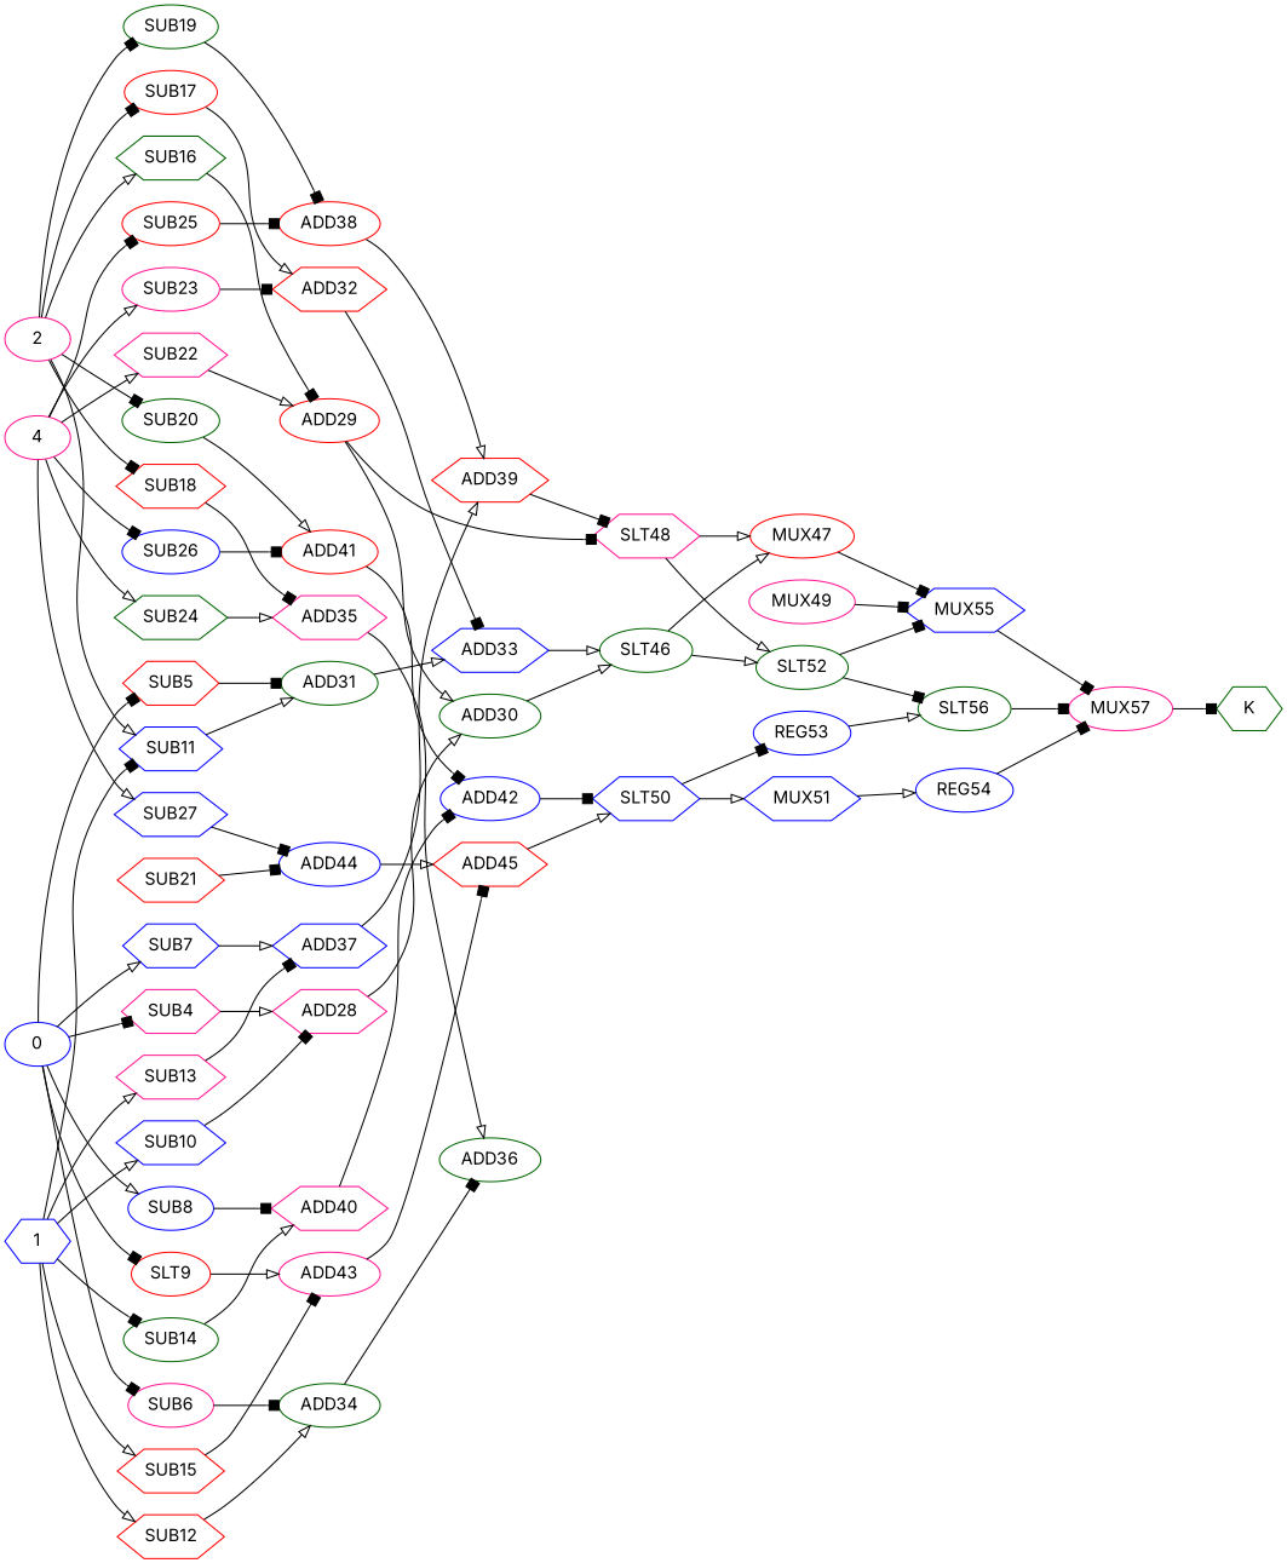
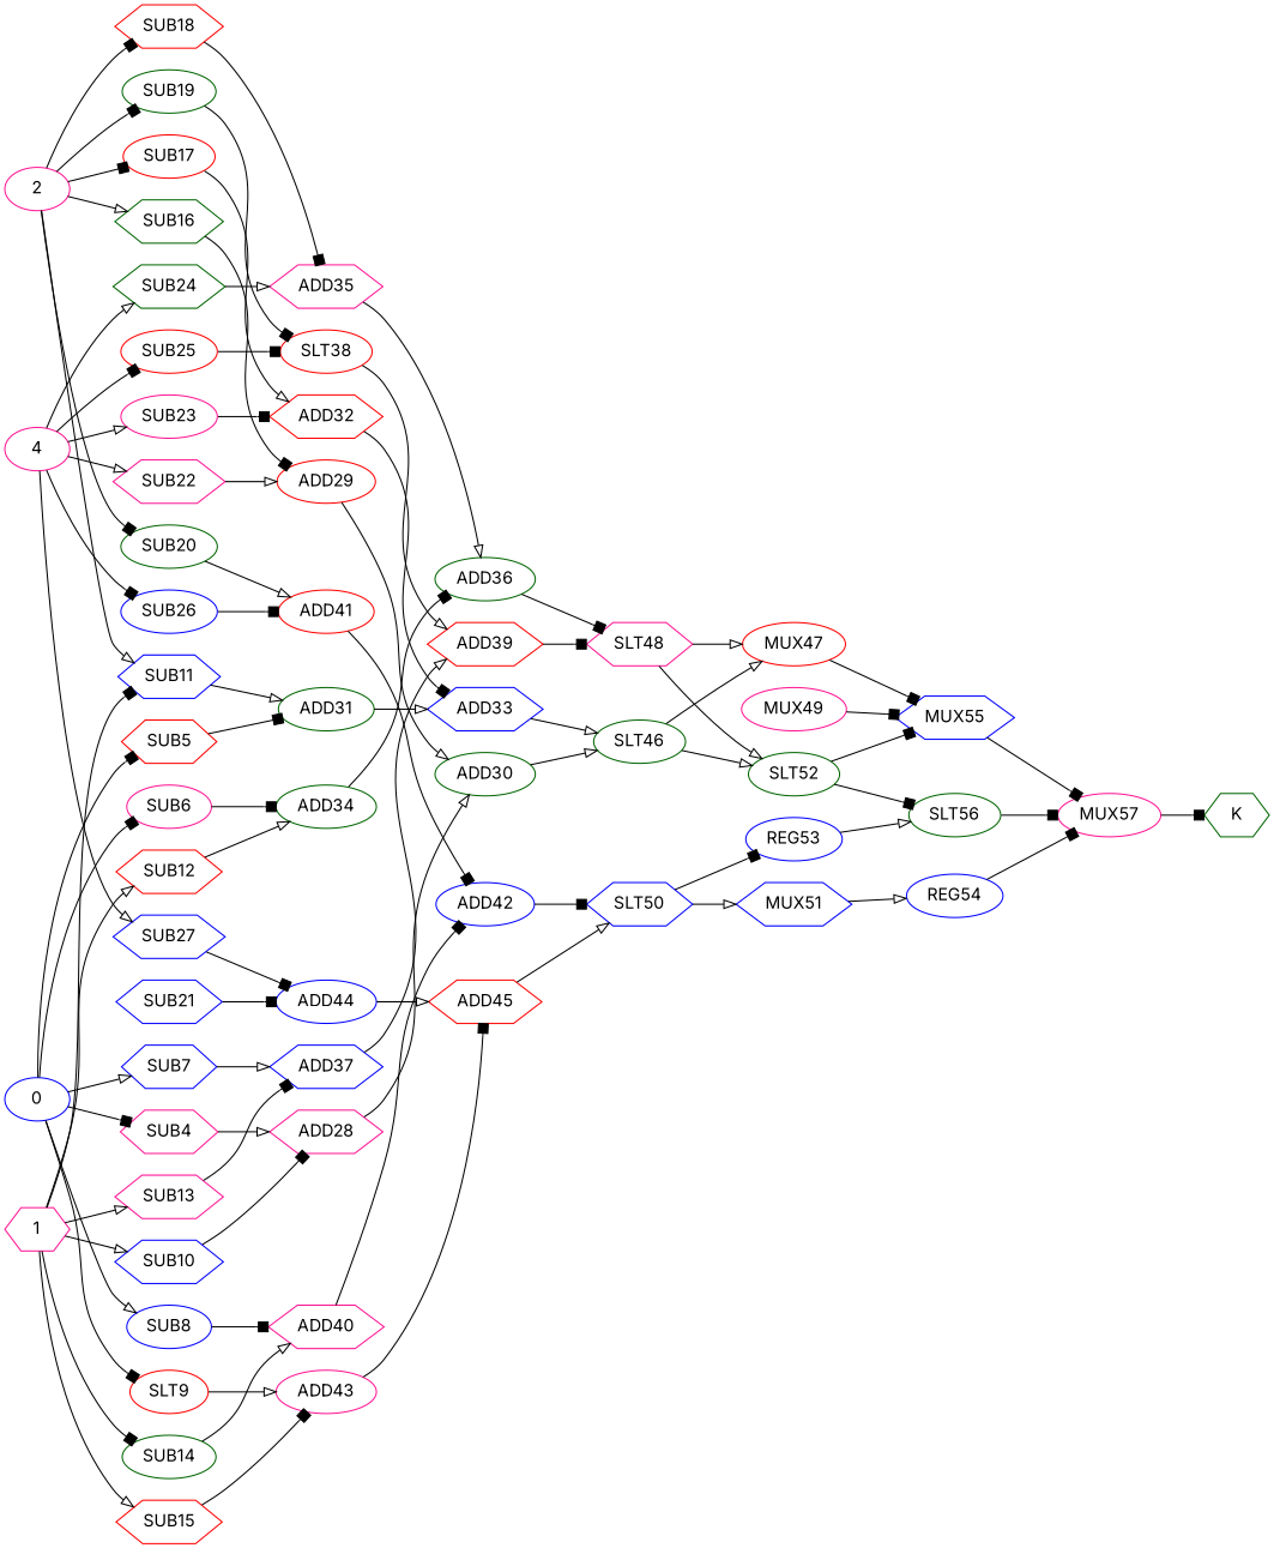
  strict digraph {
    fontname=Inter
    rankdir=LR
    node [color=blue fontname=Inter shape=ellipse]
    edge [arrowhead=box fontname=Inter]
    n1 [color=deeppink label=SUB4 shape=hexagon]
    n2 [color=deeppink label=ADD28 shape=hexagon]
    0
    n4 [color=red label=SUB5 shape=hexagon]
    n5 [color=deeppink label=SUB6]
    n6 [label=SUB7 shape=hexagon]
    n7 [label=SUB8]
    n8 [color=red label=SLT9]
    n9 [color=darkgreen label=ADD31]
    n10 [color=darkgreen label=ADD34]
    n11 [label=ADD37 shape=hexagon]
    n12 [color=deeppink label=ADD40 shape=hexagon]
    n13 [color=deeppink label=ADD43]
    n14 [color=darkgreen label=ADD30]
    n15 [label=ADD33 shape=hexagon]
    n16 [color=darkgreen label=ADD36]
    n17 [color=red label=ADD39 shape=hexagon]
    n18 [label=ADD42]
    n19 [color=red label=ADD45 shape=hexagon]
    n20 [label=SUB10 shape=hexagon]
-   1 [shape=hexagon]
+   1 [color=deeppink shape=hexagon]
    n22 [label=SUB11 shape=hexagon]
    n23 [color=red label=SUB12 shape=hexagon]
    n24 [color=deeppink label=SUB13 shape=hexagon]
    n25 [color=darkgreen label=SUB14]
    n26 [color=red label=SUB15 shape=hexagon]
    n27 [color=darkgreen label=SUB16 shape=hexagon]
    n28 [color=red label=ADD29]
    2 [color=deeppink]
    n30 [color=red label=SUB17]
    n31 [color=red label=SUB18 shape=hexagon]
    n32 [color=darkgreen label=SUB19]
    n33 [color=darkgreen label=SUB20]
    n34 [color=red label=ADD32 shape=hexagon]
    n35 [color=deeppink label=ADD35 shape=hexagon]
-   n36 [color=red label=ADD38]
+   n36 [color=red label=SLT38]
    n37 [color=red label=ADD41]
-   n38 [color=red label=SUB21 shape=hexagon]
+   n38 [label=SUB21 shape=hexagon]
    n39 [label=ADD44]
    n40 [color=deeppink label=SUB22 shape=hexagon]
    n41 [color=deeppink label=4]
    n42 [color=deeppink label=SUB23]
    n43 [color=darkgreen label=SUB24 shape=hexagon]
    n44 [color=red label=SUB25]
    n45 [label=SUB26]
    n46 [label=SUB27 shape=hexagon]
    n47 [color=darkgreen label=SLT46]
    n48 [color=red label=MUX47]
    n49 [color=darkgreen label=SLT52]
    n50 [color=deeppink label=SLT48 shape=hexagon]
    n51 [label=SLT50 shape=hexagon]
    n52 [label=MUX51 shape=hexagon]
    n53 [label=REG53]
    n54 [label=MUX55 shape=hexagon]
    n55 [color=darkgreen label=SLT56]
    n56 [color=deeppink label=MUX57]
    n57 [color=deeppink label=MUX49]
    n58 [label=REG54]
    n59 [color=darkgreen label=K shape=hexagon]
    n1 -> n2 [arrowhead=onormal]
    n2 -> n14 [arrowhead=onormal]
    0 -> n1
    0 -> n4
    0 -> n5
    0 -> n6 [arrowhead=onormal]
    0 -> n7 [arrowhead=onormal]
    0 -> n8
    n4 -> n9
    n5 -> n10
    n6 -> n11 [arrowhead=onormal]
    n7 -> n12
    n8 -> n13 [arrowhead=onormal]
    n9 -> n15 [arrowhead=onormal]
    n10 -> n16
    n11 -> n17 [arrowhead=onormal]
    n12 -> n18
    n13 -> n19
    n14 -> n47 [arrowhead=onormal]
    n15 -> n47 [arrowhead=onormal]
-   n28 -> n50
+   n16 -> n50
    n17 -> n50
    n18 -> n51
    n19 -> n51 [arrowhead=onormal]
    n20 -> n2
    1 -> n20 [arrowhead=onormal]
    1 -> n22
    1 -> n23 [arrowhead=onormal]
    1 -> n24 [arrowhead=onormal]
    1 -> n25
    1 -> n26 [arrowhead=onormal]
    n22 -> n9 [arrowhead=onormal]
    n23 -> n10 [arrowhead=onormal]
    n24 -> n11
    n25 -> n12 [arrowhead=onormal]
    n26 -> n13
    n27 -> n28
    n28 -> n14 [arrowhead=onormal]
    2 -> n22 [arrowhead=onormal]
    2 -> n27 [arrowhead=onormal]
    2 -> n30
    2 -> n31
    2 -> n32
    2 -> n33
    n30 -> n34 [arrowhead=onormal]
    n31 -> n35
    n32 -> n36
    n33 -> n37 [arrowhead=onormal]
    n34 -> n15
    n35 -> n16 [arrowhead=onormal]
    n36 -> n17 [arrowhead=onormal]
    n37 -> n18
    n38 -> n39
    n39 -> n19 [arrowhead=onormal]
    n40 -> n28 [arrowhead=onormal]
    n41 -> n40 [arrowhead=onormal]
    n41 -> n42 [arrowhead=onormal]
    n41 -> n43 [arrowhead=onormal]
    n41 -> n44
    n41 -> n45
    n41 -> n46 [arrowhead=onormal]
    n42 -> n34
    n43 -> n35 [arrowhead=onormal]
    n44 -> n36
    n45 -> n37
    n46 -> n39
    n47 -> n48 [arrowhead=onormal]
    n47 -> n49 [arrowhead=onormal]
    n48 -> n54
    n49 -> n54
    n49 -> n55
    n50 -> n48 [arrowhead=onormal]
    n50 -> n49 [arrowhead=onormal]
    n51 -> n52 [arrowhead=onormal]
    n51 -> n53
    n52 -> n58 [arrowhead=onormal]
    n53 -> n55 [arrowhead=onormal]
    n54 -> n56
    n55 -> n56
    n56 -> n59
    n57 -> n54
    n58 -> n56
  }
